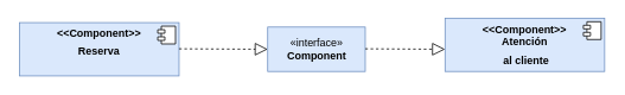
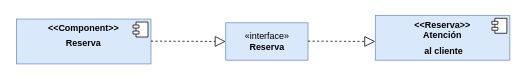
  <mxCell id="0" />
  <mxCell id="1" parent="0" />
  <mxCell id="2" value="&lt;p style=&quot;margin:0px;margin-top:6px;text-align:center;&quot;&gt;&lt;b&gt;&amp;lt;&amp;lt;Component&amp;gt;&amp;gt;&lt;/b&gt;&lt;/p&gt;&lt;p style=&quot;margin:0px;margin-top:6px;text-align:center;&quot;&gt;&lt;b&gt;Reserva&lt;/b&gt;&lt;/p&gt;" style="align=left;overflow=fill;html=1;dropTarget=0;fillColor=#dae8fc;strokeColor=#6c8ebf;" vertex="1" parent="1"><mxGeometry x="20" y="25" width="180" height="60" as="geometry" /></mxCell>
  <mxCell id="3" value="" style="shape=component;jettyWidth=8;jettyHeight=4;" vertex="1" parent="2"><mxGeometry x="1" width="20" height="20" relative="1" as="geometry"><mxPoint x="-24" y="4" as="offset" /></mxGeometry></mxCell>
  <mxCell id="4" value="" style="endArrow=block;dashed=1;endFill=0;endSize=12;html=1;rounded=0;" edge="1" parent="1"><mxGeometry width="160" relative="1" as="geometry"><mxPoint x="200" y="54.5" as="sourcePoint" /><mxPoint x="300" y="55" as="targetPoint" /></mxGeometry></mxCell>
- <mxCell id="5" value="«interface»&lt;br&gt;&lt;b&gt;Component&lt;/b&gt;" style="html=1;fillColor=#dae8fc;strokeColor=#6c8ebf;" vertex="1" parent="1"><mxGeometry x="300" y="30" width="110" height="50" as="geometry" /></mxCell>
+ <mxCell id="5" value="«interface»&lt;br&gt;&lt;b&gt;Reserva&lt;/b&gt;" style="html=1;fillColor=#dae8fc;strokeColor=#6c8ebf;" vertex="1" parent="1"><mxGeometry x="300" y="30" width="110" height="50" as="geometry" /></mxCell>
  <mxCell id="6" value="" style="endArrow=block;dashed=1;endFill=0;endSize=12;html=1;rounded=0;" edge="1" parent="1"><mxGeometry width="160" relative="1" as="geometry"><mxPoint x="410" y="54.5" as="sourcePoint" /><mxPoint x="500" y="55" as="targetPoint" /></mxGeometry></mxCell>
- <mxCell id="7" value="&lt;p style=&quot;margin:0px;margin-top:6px;text-align:center;&quot;&gt;&lt;b&gt;&amp;lt;&amp;lt;Component&amp;gt;&amp;gt;&lt;/b&gt;&lt;/p&gt;&lt;div style=&quot;text-align: center;&quot;&gt;&lt;span style=&quot;background-color: initial;&quot;&gt;&lt;b&gt;Atención&lt;/b&gt;&lt;/span&gt;&lt;/div&gt;&lt;p style=&quot;margin:0px;margin-top:6px;text-align:center;&quot;&gt;&lt;b&gt;&amp;nbsp;al cliente&lt;/b&gt;&lt;/p&gt;" style="align=left;overflow=fill;html=1;dropTarget=0;fillColor=#dae8fc;strokeColor=#6c8ebf;" vertex="1" parent="1"><mxGeometry x="500" y="20" width="180" height="60" as="geometry" /></mxCell>
+ <mxCell id="7" value="&lt;p style=&quot;margin:0px;margin-top:6px;text-align:center;&quot;&gt;&lt;b&gt;&amp;lt;&amp;lt;Reserva&amp;gt;&amp;gt;&lt;/b&gt;&lt;/p&gt;&lt;div style=&quot;text-align: center;&quot;&gt;&lt;span style=&quot;background-color: initial;&quot;&gt;&lt;b&gt;Atención&lt;/b&gt;&lt;/span&gt;&lt;/div&gt;&lt;p style=&quot;margin:0px;margin-top:6px;text-align:center;&quot;&gt;&lt;b&gt;&amp;nbsp;al cliente&lt;/b&gt;&lt;/p&gt;" style="align=left;overflow=fill;html=1;dropTarget=0;fillColor=#dae8fc;strokeColor=#6c8ebf;" vertex="1" parent="1"><mxGeometry x="500" y="20" width="180" height="60" as="geometry" /></mxCell>
  <mxCell id="8" value="" style="shape=component;jettyWidth=8;jettyHeight=4;" vertex="1" parent="7"><mxGeometry x="1" width="20" height="20" relative="1" as="geometry"><mxPoint x="-24" y="4" as="offset" /></mxGeometry></mxCell>
